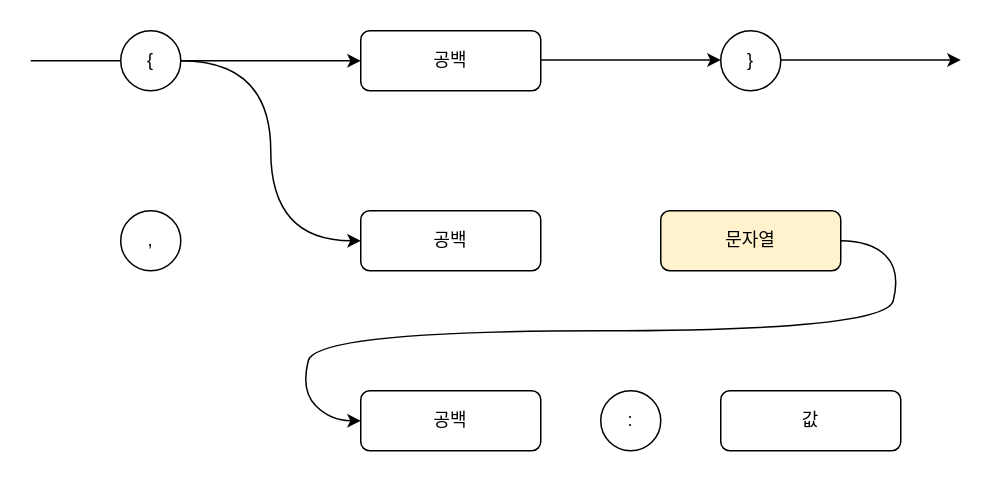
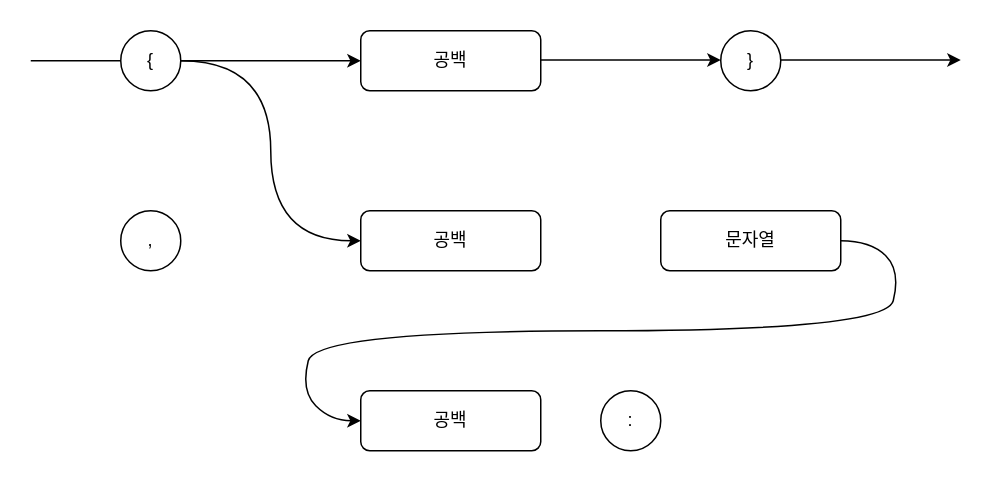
  <mxCell id="0" />
  <mxCell id="1" parent="0" />
  <mxCell id="2" value="{" style="ellipse;whiteSpace=wrap;html=1;aspect=fixed;" vertex="1" parent="1"><mxGeometry x="80" y="20" width="40" height="40" as="geometry" /></mxCell>
  <mxCell id="3" value="공백" style="rounded=1;whiteSpace=wrap;html=1;" vertex="1" parent="1"><mxGeometry x="240" y="20" width="120" height="40" as="geometry" /></mxCell>
  <mxCell id="4" value="}" style="ellipse;whiteSpace=wrap;html=1;aspect=fixed;" vertex="1" parent="1"><mxGeometry x="480" y="20" width="40" height="40" as="geometry" /></mxCell>
  <mxCell id="5" value="공백" style="rounded=1;whiteSpace=wrap;html=1;" vertex="1" parent="1"><mxGeometry x="240" y="140" width="120" height="40" as="geometry" /></mxCell>
  <mxCell id="6" value="공백" style="rounded=1;whiteSpace=wrap;html=1;" vertex="1" parent="1"><mxGeometry x="240" y="260" width="120" height="40" as="geometry" /></mxCell>
- <mxCell id="7" value="문자열" style="rounded=1;whiteSpace=wrap;html=1;fillColor=#fff2cc;" vertex="1" parent="1"><mxGeometry x="440" y="140" width="120" height="40" as="geometry" /></mxCell>
+ <mxCell id="7" value="문자열" style="rounded=1;whiteSpace=wrap;html=1;" vertex="1" parent="1"><mxGeometry x="440" y="140" width="120" height="40" as="geometry" /></mxCell>
  <mxCell id="8" value=":" style="ellipse;whiteSpace=wrap;html=1;aspect=fixed;" vertex="1" parent="1"><mxGeometry x="400" y="260" width="40" height="40" as="geometry" /></mxCell>
- <mxCell id="9" value="값" style="rounded=1;whiteSpace=wrap;html=1;" vertex="1" parent="1"><mxGeometry x="480" y="260" width="120" height="40" as="geometry" /></mxCell>
  <mxCell id="10" value="," style="ellipse;whiteSpace=wrap;html=1;aspect=fixed;" vertex="1" parent="1"><mxGeometry x="80" y="140" width="40" height="40" as="geometry" /></mxCell>
  <mxCell id="11" value="" style="endArrow=none;html=1;rounded=0;entryX=0;entryY=0.5;entryDx=0;entryDy=0;" edge="1" parent="1" target="2"><mxGeometry width="50" height="50" relative="1" as="geometry"><mxPoint x="20" y="40" as="sourcePoint" /><mxPoint x="60" y="15" as="targetPoint" /></mxGeometry></mxCell>
  <mxCell id="12" value="" style="curved=1;endArrow=classic;html=1;rounded=0;exitX=1;exitY=0.5;exitDx=0;exitDy=0;entryX=0;entryY=0.5;entryDx=0;entryDy=0;" edge="1" parent="1" source="7" target="6"><mxGeometry width="50" height="50" relative="1" as="geometry"><mxPoint x="390" y="300" as="sourcePoint" /><mxPoint x="440" y="250" as="targetPoint" /><Array as="points"><mxPoint x="580" y="160" /><mxPoint x="600" y="180" /><mxPoint x="590" y="220" /><mxPoint x="210" y="220" /><mxPoint x="200" y="260" /><mxPoint x="220" y="280" /></Array></mxGeometry></mxCell>
  <mxCell id="13" value="" style="curved=1;endArrow=classic;html=1;rounded=0;exitX=1;exitY=0.5;exitDx=0;exitDy=0;entryX=0;entryY=0.5;entryDx=0;entryDy=0;" edge="1" parent="1" source="2" target="3"><mxGeometry width="50" height="50" relative="1" as="geometry"><mxPoint x="190" y="10" as="sourcePoint" /><mxPoint x="240" y="-40" as="targetPoint" /><Array as="points" /></mxGeometry></mxCell>
  <mxCell id="14" value="" style="curved=1;endArrow=classic;html=1;rounded=0;exitX=1;exitY=0.5;exitDx=0;exitDy=0;entryX=0;entryY=0.5;entryDx=0;entryDy=0;" edge="1" parent="1"><mxGeometry width="50" height="50" relative="1" as="geometry"><mxPoint x="360" y="39.5" as="sourcePoint" /><mxPoint x="480" y="39.5" as="targetPoint" /><Array as="points" /></mxGeometry></mxCell>
  <mxCell id="15" value="" style="curved=1;endArrow=classic;html=1;rounded=0;exitX=1;exitY=0.5;exitDx=0;exitDy=0;entryX=0;entryY=0.5;entryDx=0;entryDy=0;" edge="1" parent="1"><mxGeometry width="50" height="50" relative="1" as="geometry"><mxPoint x="520" y="39.5" as="sourcePoint" /><mxPoint x="640" y="39.5" as="targetPoint" /><Array as="points" /></mxGeometry></mxCell>
  <mxCell id="16" value="" style="curved=1;endArrow=classic;html=1;rounded=0;entryX=0;entryY=0.5;entryDx=0;entryDy=0;" edge="1" parent="1" target="5"><mxGeometry width="50" height="50" relative="1" as="geometry"><mxPoint x="120" y="40" as="sourcePoint" /><mxPoint x="230" y="-20" as="targetPoint" /><Array as="points"><mxPoint x="180" y="40" /><mxPoint x="180" y="160" /></Array></mxGeometry></mxCell>
